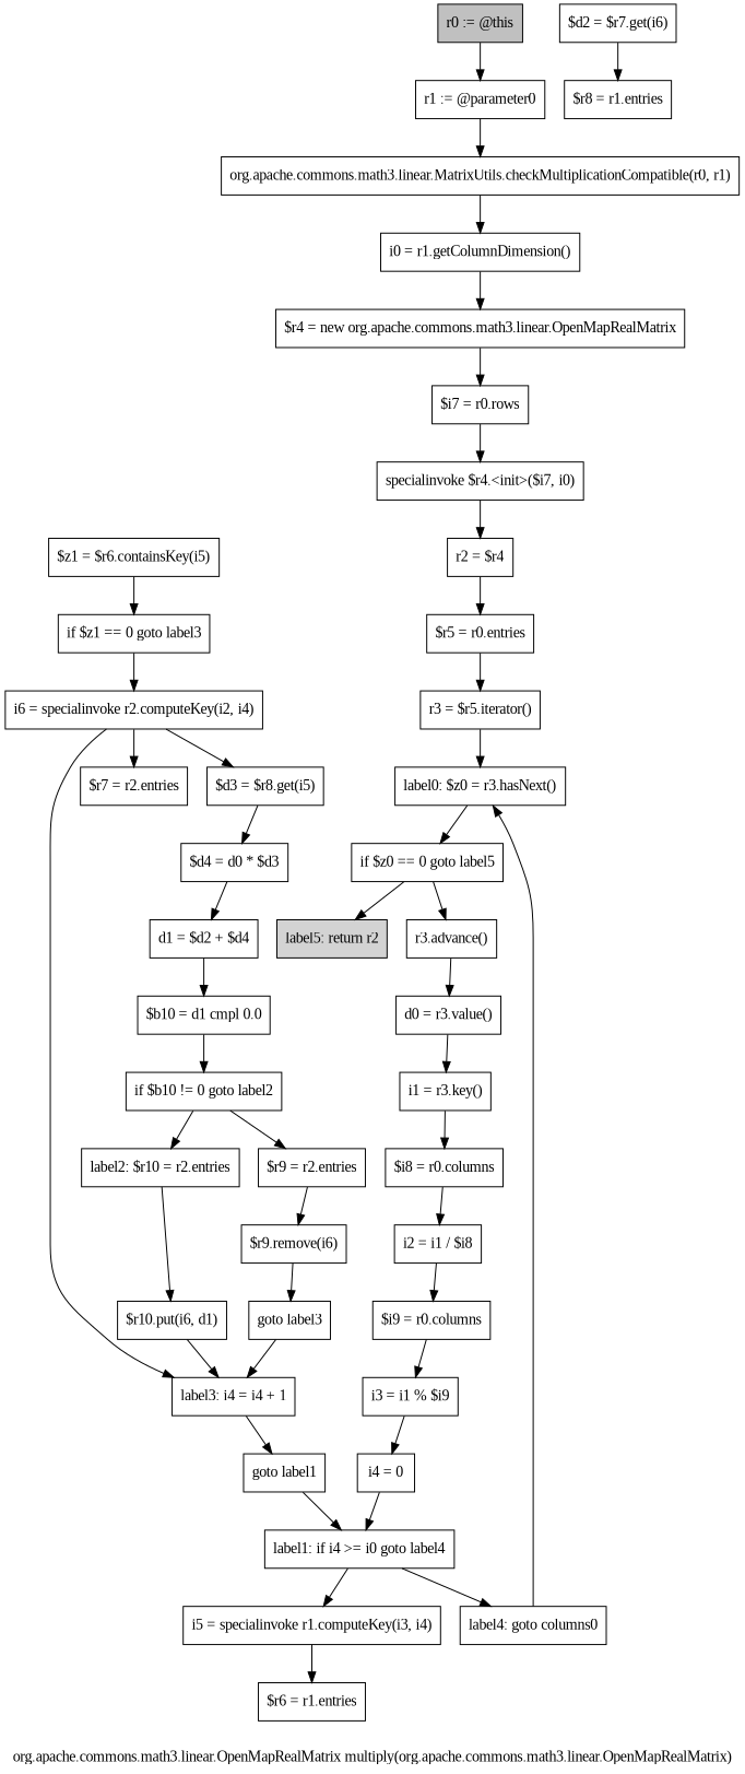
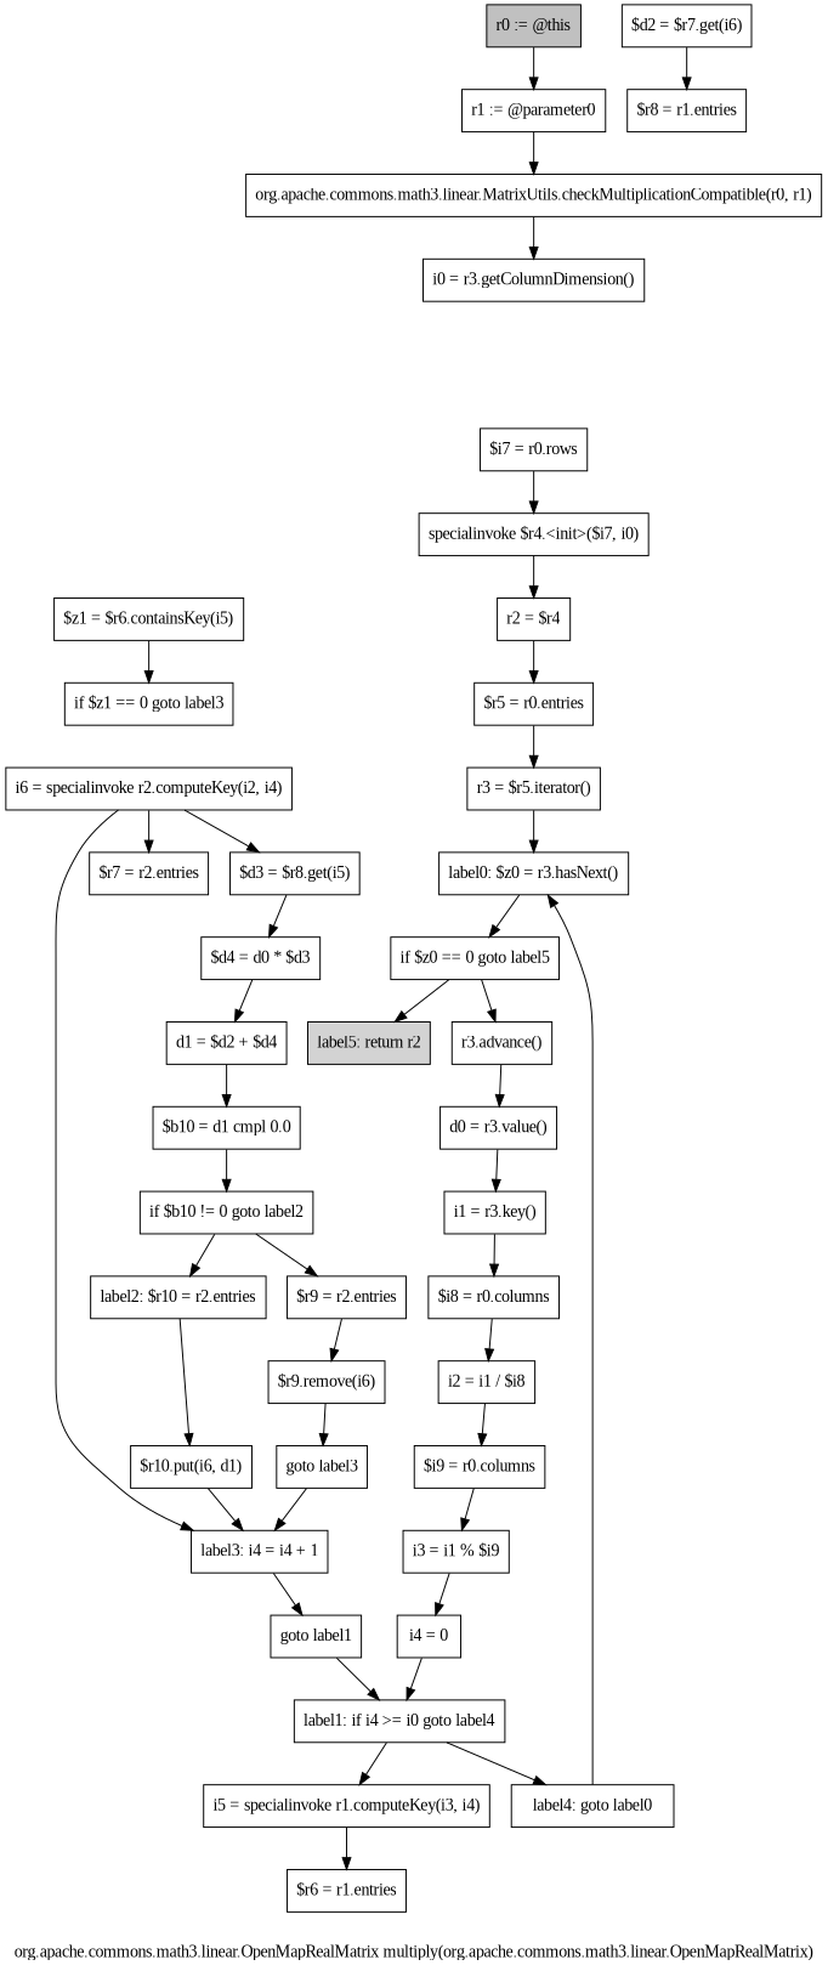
  digraph {
    fontname="Liberation Serif"
    label="org.apache.commons.math3.linear.OpenMapRealMatrix multiply(org.apache.commons.math3.linear.OpenMapRealMatrix)"
    node [fontname="Liberation Serif" shape=box]
    edge [fontname="Liberation Serif"]
    n1 [fillcolor=gray label="r0 := @this" style=filled]
    n2 [label="r1 := @parameter0"]
    n3 [label="org.apache.commons.math3.linear.MatrixUtils.checkMultiplicationCompatible(r0, r1)"]
-   n4 [label="i0 = r1.getColumnDimension()"]
-   n5 [label="$r4 = new org.apache.commons.math3.linear.OpenMapRealMatrix"]
+   n4 [label="i0 = r3.getColumnDimension()"]
    n6 [label="$i7 = r0.rows"]
    n7 [label="specialinvoke $r4.<init>($i7, i0)"]
    n8 [label="r2 = $r4"]
    n9 [label="$r5 = r0.entries"]
    n10 [label="r3 = $r5.iterator()"]
    n11 [label="label0: $z0 = r3.hasNext()"]
    n12 [label="if $z0 == 0 goto label5"]
    n13 [label="r3.advance()"]
    n14 [fillcolor=lightgray label="label5: return r2" style=filled]
    n15 [label="d0 = r3.value()"]
    n16 [label="i1 = r3.key()"]
    n17 [label="$i8 = r0.columns"]
    n18 [label="i2 = i1 / $i8"]
    n19 [label="$i9 = r0.columns"]
    n20 [label="i3 = i1 % $i9"]
    n21 [label="i4 = 0"]
    n22 [label="label1: if i4 >= i0 goto label4"]
    n23 [label="i5 = specialinvoke r1.computeKey(i3, i4)"]
-   n24 [label="label4: goto columns0"]
+   n24 [label="label4: goto label0"]
    n25 [label="$r6 = r1.entries"]
    n26 [label="$z1 = $r6.containsKey(i5)"]
    n27 [label="if $z1 == 0 goto label3"]
    n28 [label="i6 = specialinvoke r2.computeKey(i2, i4)"]
    n29 [label="label3: i4 = i4 + 1"]
    n30 [label="$r7 = r2.entries"]
    n31 [label="$d3 = $r8.get(i5)"]
    n32 [label="goto label1"]
    n33 [label="$d2 = $r7.get(i6)"]
    n34 [label="$r8 = r1.entries"]
    n35 [label="$d4 = d0 * $d3"]
    n36 [label="d1 = $d2 + $d4"]
    n37 [label="$b10 = d1 cmpl 0.0"]
    n38 [label="if $b10 != 0 goto label2"]
    n39 [label="$r9 = r2.entries"]
    n40 [label="label2: $r10 = r2.entries"]
    n41 [label="$r9.remove(i6)"]
    n42 [label="$r10.put(i6, d1)"]
    n43 [label="goto label3"]
    n1 -> n2
    n2 -> n3
    n3 -> n4
-   n4 -> n5
-   n5 -> n6
    n6 -> n7
    n7 -> n8
    n8 -> n9
    n9 -> n10
    n10 -> n11
    n11 -> n12
    n12 -> n13
    n12 -> n14
    n13 -> n15
    n15 -> n16
    n16 -> n17
    n17 -> n18
    n18 -> n19
    n19 -> n20
    n20 -> n21
    n21 -> n22
    n22 -> n23
    n22 -> n24
    n23 -> n25
    n24 -> n11
    n26 -> n27
-   n27 -> n28
    n28 -> n29
    n28 -> n30
    n28 -> n31
    n29 -> n32
    n31 -> n35
    n32 -> n22
    n33 -> n34
    n35 -> n36
    n36 -> n37
    n37 -> n38
    n38 -> n39
    n38 -> n40
    n39 -> n41
    n40 -> n42
    n41 -> n43
    n42 -> n29
    n43 -> n29
  }
